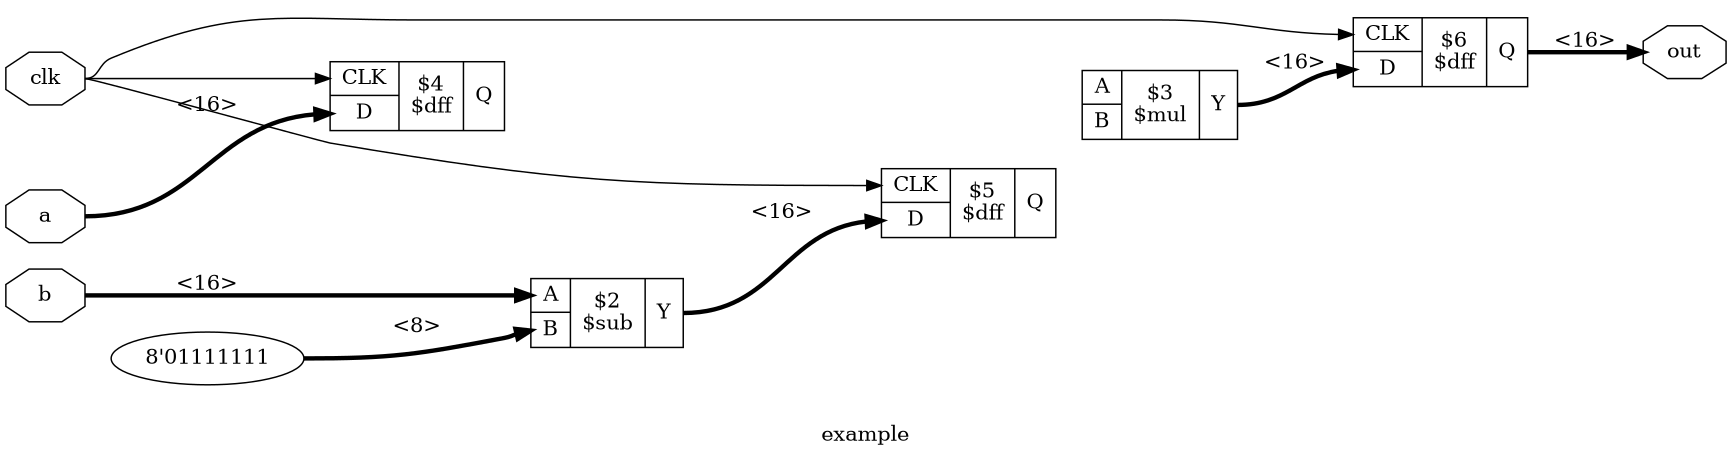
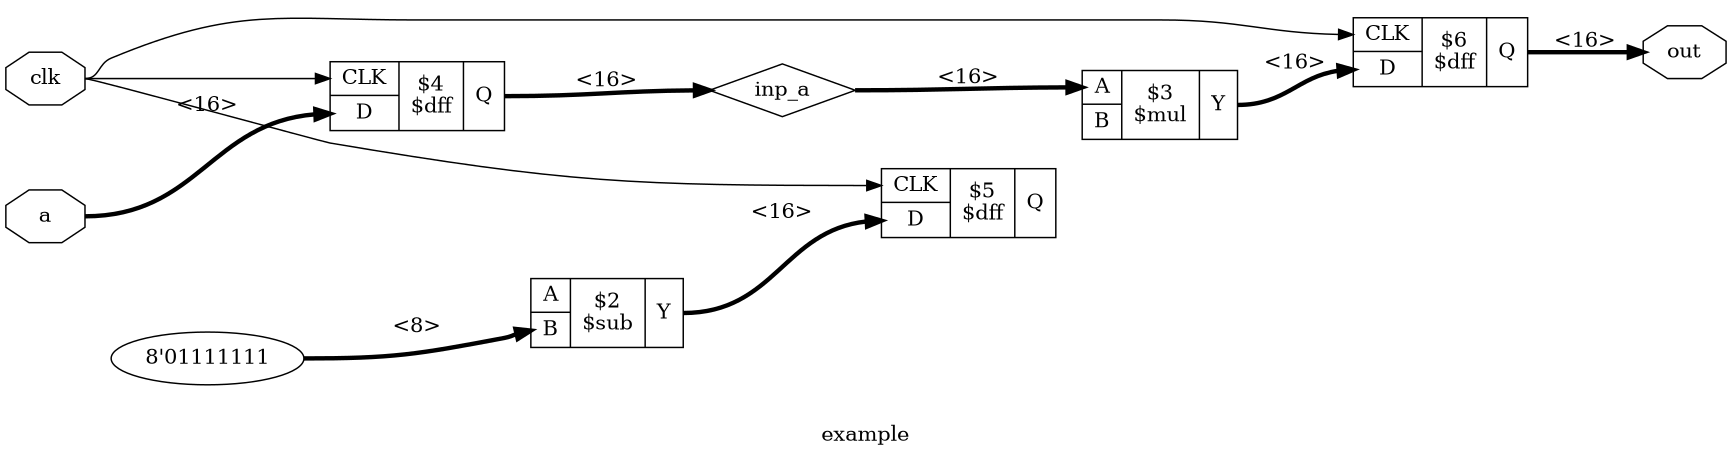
  digraph {
    label=example
    rankdir=LR
    remincross=true
    node [shape=record]
    edge [color=black headport="p14:w" style="setlinewidth(3)" tailport=e]
    n1 [color=black fontcolor=black label=a shape=octagon]
-   n2 [color=black fontcolor=black label=b shape=octagon]
    n3 [color=black fontcolor=black label=clk shape=octagon]
    n4 [color=black fontcolor=black label=out shape=octagon]
    n5 [label="{{<p13> CLK|<p14> D}|$4\n$dff|{<p15> Q}}"]
    n6 [label="{{<p9> A|<p10> B}|$2\n$sub|{<p11> Y}}"]
    n7 [label="{{<p13> CLK|<p14> D}|$5\n$dff|{<p15> Q}}"]
    n8 [label="{{<p13> CLK|<p14> D}|$6\n$dff|{<p15> Q}}"]
+   n9 [color=black fontcolor=black label=inp_a shape=diamond]
    n10 [label="{{<p9> A|<p10> B}|$3\n$mul|{<p11> Y}}"]
    n11 [label="8'01111111" shape=""]
    subgraph sub_1 {
      rank=source
      n1
-     n2
      n3
    }
    subgraph sub_2 {
      rank=sink
      n4
    }
    n1 -> n5 [label="<16>"]
-   n2 -> n6 [headport="p9:w" label="<16>"]
    n3 -> n5 [headport="p13:w" style=""]
    n3 -> n7 [headport="p13:w" style=""]
    n3 -> n8 [headport="p13:w" style=""]
+   n5 -> n9 [headport=w label="<16>" tailport="p15:e"]
    n6 -> n7 [label="<16>" tailport="p11:e"]
    n8 -> n4 [headport=w label="<16>" tailport="p15:e"]
+   n9 -> n10 [headport="p9:w" label="<16>"]
    n10 -> n8 [label="<16>" tailport="p11:e"]
    n11 -> n6 [headport="p10:w" label="<8>"]
  }
